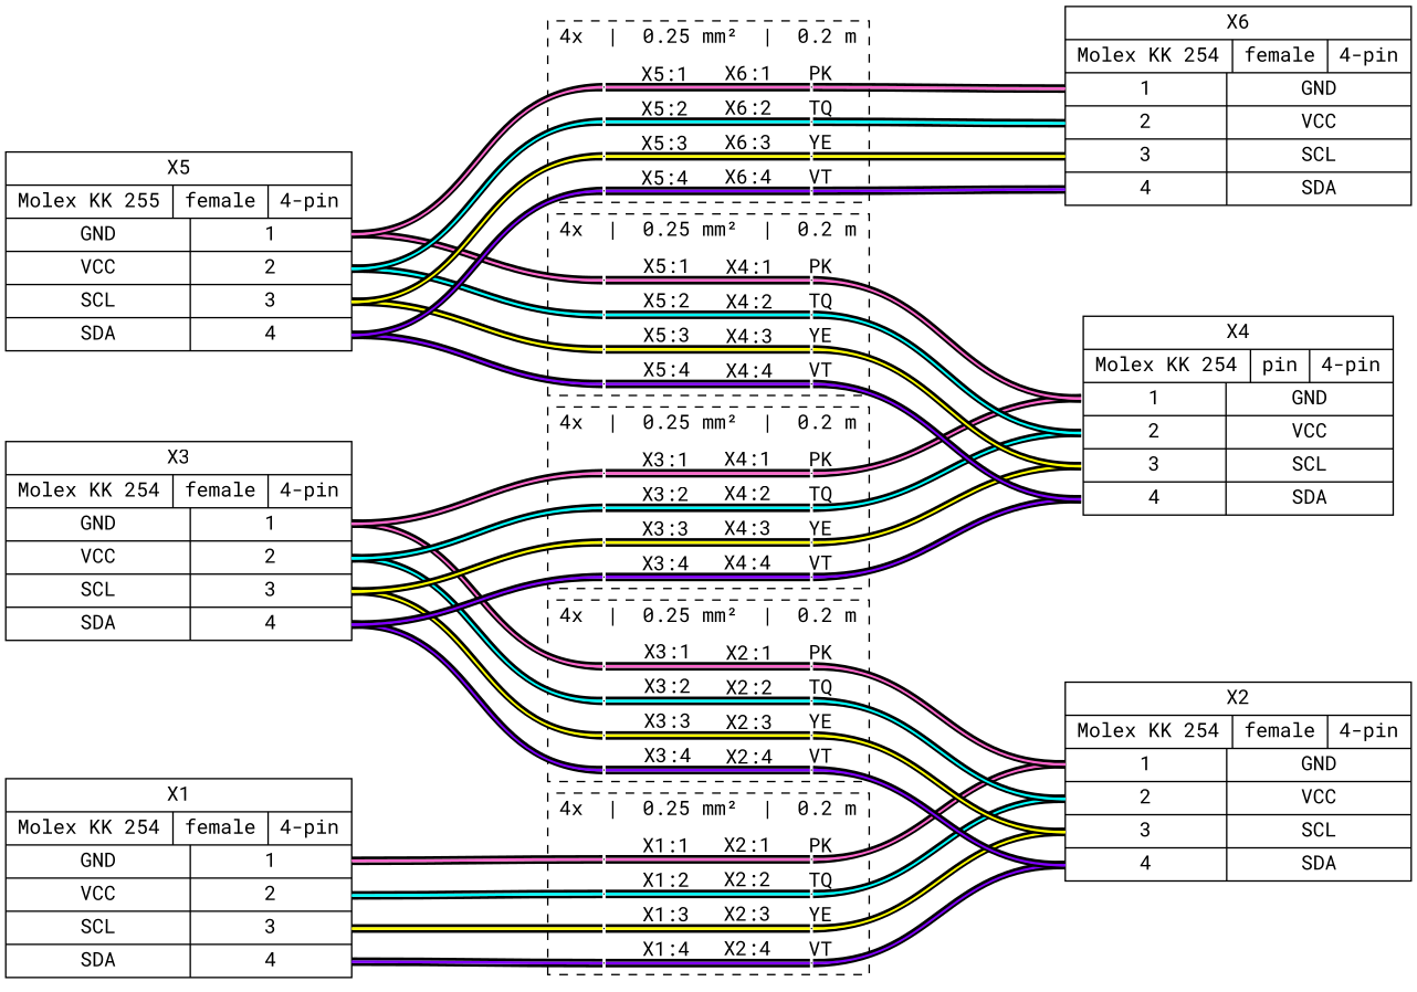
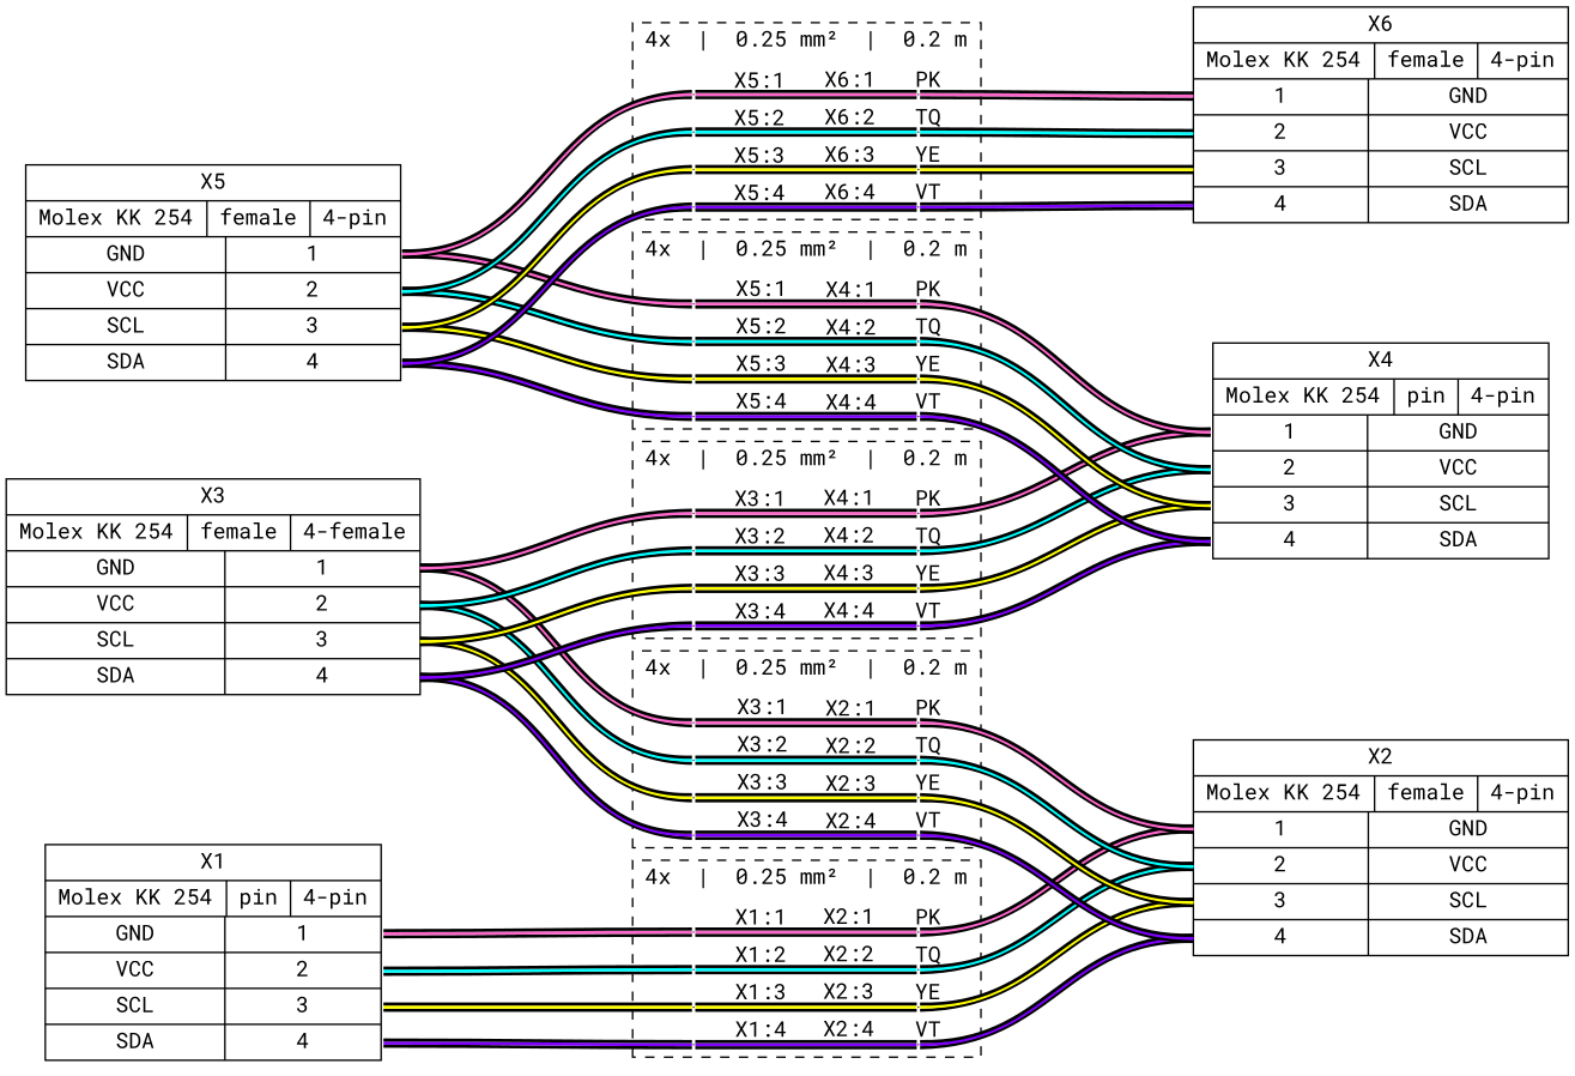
  graph {
    fontname="Roboto Mono"
    nodesep=0.33
    rankdir=LR
    ranksep=2
    node [fillcolor=white fixedsize=true fontname="Roboto Mono" shape=point style=filled]
    edge [color="#000000:#ff66cc:#000000" fontname="Roboto Mono" labelangle=60 labeldist=0 style=bold]
    W1_w1l [height=0 width=0]
    W1_w1r [height=0 width=0]
    W1_w2l [height=0 width=0]
    W1_w2r [height=0 width=0]
    W1_w3l [height=0 width=0]
    W1_w3r [height=0 width=0]
    W1_w4l [height=0 width=0]
    W1_w4r [height=0 width=0]
    W2_w1l [height=0 width=0]
    W2_w1r [height=0 width=0]
    W2_w2l [height=0 width=0]
    W2_w2r [height=0 width=0]
    W2_w3l [height=0 width=0]
    W2_w3r [height=0 width=0]
    W2_w4l [height=0 width=0]
    W2_w4r [height=0 width=0]
    W3_w1l [height=0 width=0]
    W3_w1r [height=0 width=0]
    W3_w2l [height=0 width=0]
    W3_w2r [height=0 width=0]
    W3_w3l [height=0 width=0]
    W3_w3r [height=0 width=0]
    W3_w4l [height=0 width=0]
    W3_w4r [height=0 width=0]
    W4_w1l [height=0 width=0]
    W4_w1r [height=0 width=0]
    W4_w2l [height=0 width=0]
    W4_w2r [height=0 width=0]
    W4_w3l [height=0 width=0]
    W4_w3r [height=0 width=0]
    W4_w4l [height=0 width=0]
    W4_w4r [height=0 width=0]
    W5_w1l [height=0 width=0]
    W5_w1r [height=0 width=0]
    W5_w2l [height=0 width=0]
    W5_w2r [height=0 width=0]
    W5_w3l [height=0 width=0]
    W5_w3r [height=0 width=0]
    W5_w4l [height=0 width=0]
    W5_w4r [height=0 width=0]
    n41 [label="X2|{Molex KK 254|female|4-pin}|{{<p1l>1|<p2l>2|<p3l>3|<p4l>4}|{GND|VCC|SCL|SDA}}" shape=record fixedsize=""]
    n42 [label="X4|{Molex KK 254|pin|4-pin}|{{<p1l>1|<p2l>2|<p3l>3|<p4l>4}|{GND|VCC|SCL|SDA}}" shape=record fixedsize=""]
    n43 [label="X6|{Molex KK 254|female|4-pin}|{{<p1l>1|<p2l>2|<p3l>3|<p4l>4}|{GND|VCC|SCL|SDA}}" shape=record fixedsize=""]
-   n44 [label="X1|{Molex KK 254|female|4-pin}|{{GND|VCC|SCL|SDA}|{<p1r>1|<p2r>2|<p3r>3|<p4r>4}}" shape=record fixedsize=""]
-   n45 [label="X3|{Molex KK 254|female|4-pin}|{{GND|VCC|SCL|SDA}|{<p1r>1|<p2r>2|<p3r>3|<p4r>4}}" shape=record fixedsize=""]
-   n46 [label="X5|{Molex KK 255|female|4-pin}|{{GND|VCC|SCL|SDA}|{<p1r>1|<p2r>2|<p3r>3|<p4r>4}}" shape=record fixedsize=""]
+   n44 [label="X1|{Molex KK 254|pin|4-pin}|{{GND|VCC|SCL|SDA}|{<p1r>1|<p2r>2|<p3r>3|<p4r>4}}" shape=record fixedsize=""]
+   n45 [label="X3|{Molex KK 254|female|4-female}|{{GND|VCC|SCL|SDA}|{<p1r>1|<p2r>2|<p3r>3|<p4r>4}}" shape=record fixedsize=""]
+   n46 [label="X5|{Molex KK 254|female|4-pin}|{{GND|VCC|SCL|SDA}|{<p1r>1|<p2r>2|<p3r>3|<p4r>4}}" shape=record fixedsize=""]
    subgraph cluster_1 {
      fillcolor=white
      label="4x  |  0.25 mm²  |  0.2 m\n "
      style="filled, dashed"
      W1_w1l
      W1_w1r
      W1_w2l
      W1_w2r
      W1_w3l
      W1_w3r
      W1_w4l
      W1_w4r
    }
    subgraph cluster_2 {
      fillcolor=white
      label="4x  |  0.25 mm²  |  0.2 m\n "
      style="filled, dashed"
      W2_w1l
      W2_w1r
      W2_w2l
      W2_w2r
      W2_w3l
      W2_w3r
      W2_w4l
      W2_w4r
    }
    subgraph cluster_3 {
      fillcolor=white
      label="4x  |  0.25 mm²  |  0.2 m\n "
      style="filled, dashed"
      W3_w1l
      W3_w1r
      W3_w2l
      W3_w2r
      W3_w3l
      W3_w3r
      W3_w4l
      W3_w4r
    }
    subgraph cluster_4 {
      fillcolor=white
      label="4x  |  0.25 mm²  |  0.2 m\n "
      style="filled, dashed"
      W4_w1l
      W4_w1r
      W4_w2l
      W4_w2r
      W4_w3l
      W4_w3r
      W4_w4l
      W4_w4r
    }
    subgraph cluster_5 {
      fillcolor=white
      label="4x  |  0.25 mm²  |  0.2 m\n "
      style="filled, dashed"
      W5_w1l
      W5_w1r
      W5_w2l
      W5_w2r
      W5_w3l
      W5_w3r
      W5_w4l
      W5_w4r
    }
    W1_w1l -- W1_w1r [taillabel="                                   PK"]
    W1_w1r -- n41 [headport=p1l taillabel="X2:1            " tailport=e]
    W1_w2l -- W1_w2r [color="#000000:#00ffff:#000000" taillabel="                                   TQ"]
    W1_w2r -- n41 [color="#000000:#00ffff:#000000" headport=p2l taillabel="X2:2            " tailport=e]
    W1_w3l -- W1_w3r [color="#000000:#ffff00:#000000" taillabel="                                   YE"]
    W1_w3r -- n41 [color="#000000:#ffff00:#000000" headport=p3l taillabel="X2:3            " tailport=e]
    W1_w4l -- W1_w4r [color="#000000:#8000ff:#000000" taillabel="                                   VT"]
    W1_w4r -- n41 [color="#000000:#8000ff:#000000" headport=p4l taillabel="X2:4            " tailport=e]
    W2_w1l -- W2_w1r [taillabel="                                   PK"]
    W2_w1r -- n41 [headport=p1l taillabel="X2:1            " tailport=e]
    W2_w2l -- W2_w2r [color="#000000:#00ffff:#000000" taillabel="                                   TQ"]
    W2_w2r -- n41 [color="#000000:#00ffff:#000000" headport=p2l taillabel="X2:2            " tailport=e]
    W2_w3l -- W2_w3r [color="#000000:#ffff00:#000000" taillabel="                                   YE"]
    W2_w3r -- n41 [color="#000000:#ffff00:#000000" headport=p3l taillabel="X2:3            " tailport=e]
    W2_w4l -- W2_w4r [color="#000000:#8000ff:#000000" taillabel="                                   VT"]
    W2_w4r -- n41 [color="#000000:#8000ff:#000000" headport=p4l taillabel="X2:4            " tailport=e]
    W3_w1l -- W3_w1r [taillabel="                                   PK"]
    W3_w1r -- n42 [headport=p1l taillabel="X4:1            " tailport=e]
    W3_w2l -- W3_w2r [color="#000000:#00ffff:#000000" taillabel="                                   TQ"]
    W3_w2r -- n42 [color="#000000:#00ffff:#000000" headport=p2l taillabel="X4:2            " tailport=e]
    W3_w3l -- W3_w3r [color="#000000:#ffff00:#000000" taillabel="                                   YE"]
    W3_w3r -- n42 [color="#000000:#ffff00:#000000" headport=p3l taillabel="X4:3            " tailport=e]
    W3_w4l -- W3_w4r [color="#000000:#8000ff:#000000" taillabel="                                   VT"]
    W3_w4r -- n42 [color="#000000:#8000ff:#000000" headport=p4l taillabel="X4:4            " tailport=e]
    W4_w1l -- W4_w1r [taillabel="                                   PK"]
    W4_w1r -- n42 [headport=p1l taillabel="X4:1            " tailport=e]
    W4_w2l -- W4_w2r [color="#000000:#00ffff:#000000" taillabel="                                   TQ"]
    W4_w2r -- n42 [color="#000000:#00ffff:#000000" headport=p2l taillabel="X4:2            " tailport=e]
    W4_w3l -- W4_w3r [color="#000000:#ffff00:#000000" taillabel="                                   YE"]
    W4_w3r -- n42 [color="#000000:#ffff00:#000000" headport=p3l taillabel="X4:3            " tailport=e]
    W4_w4l -- W4_w4r [color="#000000:#8000ff:#000000" taillabel="                                   VT"]
    W4_w4r -- n42 [color="#000000:#8000ff:#000000" headport=p4l taillabel="X4:4            " tailport=e]
    W5_w1l -- W5_w1r [taillabel="                                   PK"]
    W5_w1r -- n43 [headport=p1l taillabel="X6:1            " tailport=e]
    W5_w2l -- W5_w2r [color="#000000:#00ffff:#000000" taillabel="                                   TQ"]
    W5_w2r -- n43 [color="#000000:#00ffff:#000000" headport=p2l taillabel="X6:2            " tailport=e]
    W5_w3l -- W5_w3r [color="#000000:#ffff00:#000000" taillabel="                                   YE"]
    W5_w3r -- n43 [color="#000000:#ffff00:#000000" headport=p3l taillabel="X6:3            " tailport=e]
    W5_w4l -- W5_w4r [color="#000000:#8000ff:#000000" taillabel="                                   VT"]
    W5_w4r -- n43 [color="#000000:#8000ff:#000000" headport=p4l taillabel="X6:4            " tailport=e]
    n44 -- W1_w1l [headlabel="            X1:1" headport=w labelangle=-60 tailport=p1r]
    n44 -- W1_w2l [color="#000000:#00ffff:#000000" headlabel="            X1:2" headport=w labelangle=-60 tailport=p2r]
    n44 -- W1_w3l [color="#000000:#ffff00:#000000" headlabel="            X1:3" headport=w labelangle=-60 tailport=p3r]
    n44 -- W1_w4l [color="#000000:#8000ff:#000000" headlabel="            X1:4" headport=w labelangle=-60 tailport=p4r]
    n45 -- W2_w1l [headlabel="            X3:1" headport=w labelangle=-60 tailport=p1r]
    n45 -- W2_w2l [color="#000000:#00ffff:#000000" headlabel="            X3:2" headport=w labelangle=-60 tailport=p2r]
    n45 -- W2_w3l [color="#000000:#ffff00:#000000" headlabel="            X3:3" headport=w labelangle=-60 tailport=p3r]
    n45 -- W2_w4l [color="#000000:#8000ff:#000000" headlabel="            X3:4" headport=w labelangle=-60 tailport=p4r]
    n45 -- W3_w1l [headlabel="            X3:1" headport=w labelangle=-60 tailport=p1r]
    n45 -- W3_w2l [color="#000000:#00ffff:#000000" headlabel="            X3:2" headport=w labelangle=-60 tailport=p2r]
    n45 -- W3_w3l [color="#000000:#ffff00:#000000" headlabel="            X3:3" headport=w labelangle=-60 tailport=p3r]
    n45 -- W3_w4l [color="#000000:#8000ff:#000000" headlabel="            X3:4" headport=w labelangle=-60 tailport=p4r]
    n46 -- W4_w1l [headlabel="            X5:1" headport=w labelangle=-60 tailport=p1r]
    n46 -- W4_w2l [color="#000000:#00ffff:#000000" headlabel="            X5:2" headport=w labelangle=-60 tailport=p2r]
    n46 -- W4_w3l [color="#000000:#ffff00:#000000" headlabel="            X5:3" headport=w labelangle=-60 tailport=p3r]
    n46 -- W4_w4l [color="#000000:#8000ff:#000000" headlabel="            X5:4" headport=w labelangle=-60 tailport=p4r]
    n46 -- W5_w1l [headlabel="            X5:1" headport=w labelangle=-60 tailport=p1r]
    n46 -- W5_w2l [color="#000000:#00ffff:#000000" headlabel="            X5:2" headport=w labelangle=-60 tailport=p2r]
    n46 -- W5_w3l [color="#000000:#ffff00:#000000" headlabel="            X5:3" headport=w labelangle=-60 tailport=p3r]
    n46 -- W5_w4l [color="#000000:#8000ff:#000000" headlabel="            X5:4" headport=w labelangle=-60 tailport=p4r]
  }
